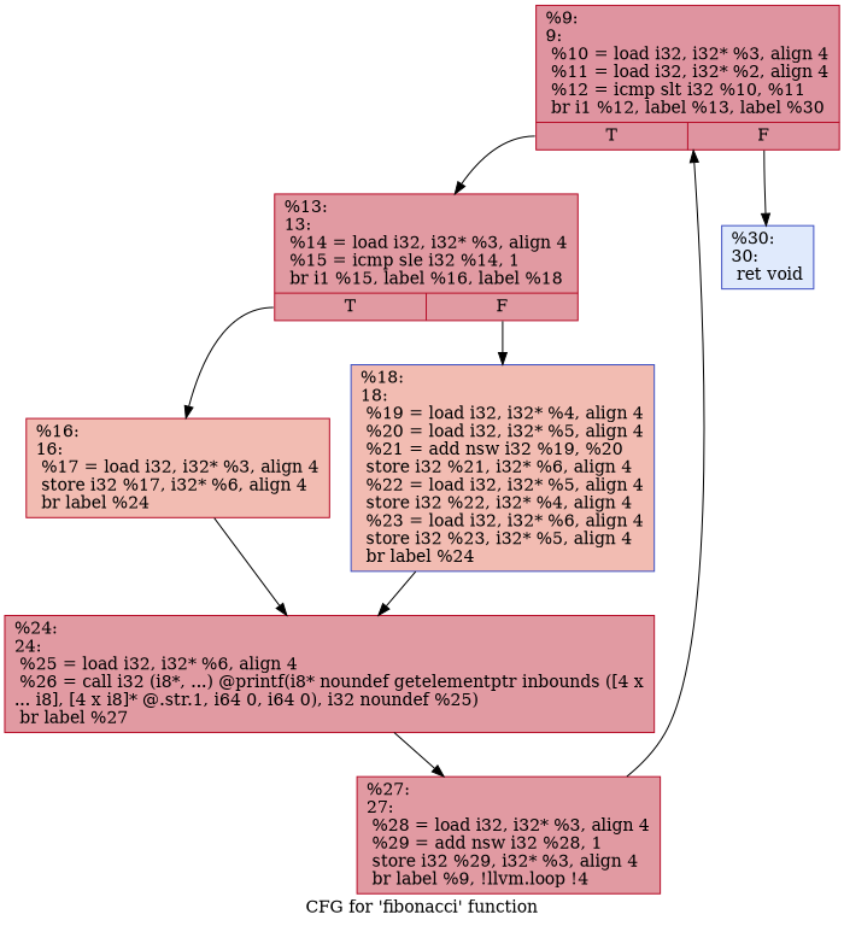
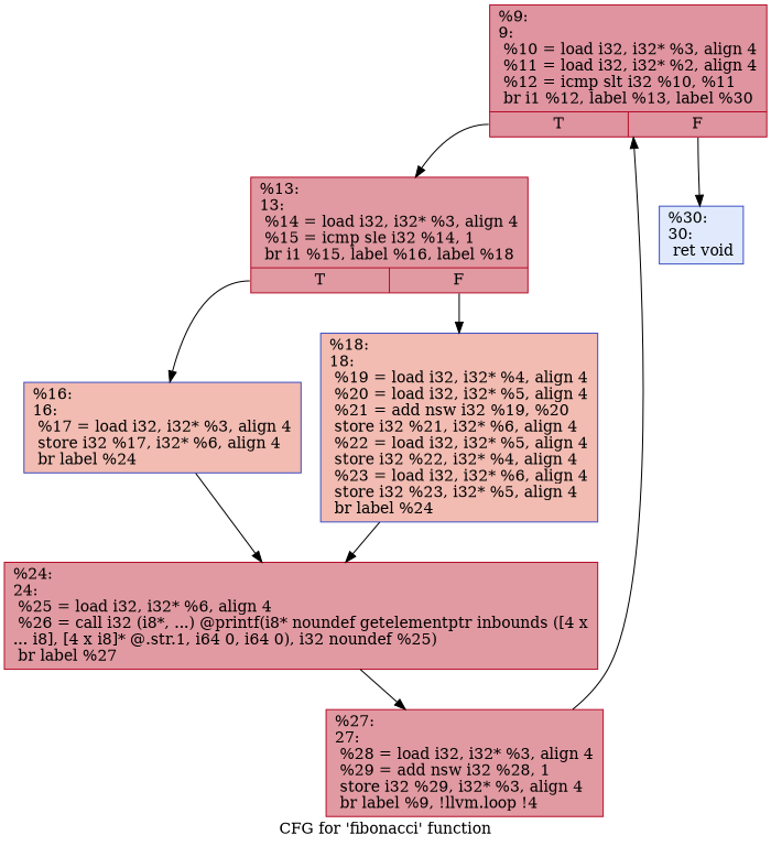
  digraph {
    label="CFG for 'fibonacci' function"
    node [color="#b70d28ff" fillcolor="#bb1b2c70" shape=record style=filled]
    n1 [fillcolor="#b70d2870" label="{%9:\l9:                                                \l  %10 = load i32, i32* %3, align 4\l  %11 = load i32, i32* %2, align 4\l  %12 = icmp slt i32 %10, %11\l  br i1 %12, label %13, label %30\l|{<s0>T|<s1>F}}"]
    n2 [label="{%13:\l13:                                               \l  %14 = load i32, i32* %3, align 4\l  %15 = icmp sle i32 %14, 1\l  br i1 %15, label %16, label %18\l|{<s0>T|<s1>F}}"]
    n3 [color="#3d50c3ff" fillcolor="#b9d0f970" label="{%30:\l30:                                               \l  ret void\l}"]
-   n4 [fillcolor="#e1675170" label="{%16:\l16:                                               \l  %17 = load i32, i32* %3, align 4\l  store i32 %17, i32* %6, align 4\l  br label %24\l}"]
+   n4 [color="#3d50c3ff" fillcolor="#e1675170" label="{%16:\l16:                                               \l  %17 = load i32, i32* %3, align 4\l  store i32 %17, i32* %6, align 4\l  br label %24\l}"]
    n5 [color="#3d50c3ff" fillcolor="#e1675170" label="{%18:\l18:                                               \l  %19 = load i32, i32* %4, align 4\l  %20 = load i32, i32* %5, align 4\l  %21 = add nsw i32 %19, %20\l  store i32 %21, i32* %6, align 4\l  %22 = load i32, i32* %5, align 4\l  store i32 %22, i32* %4, align 4\l  %23 = load i32, i32* %6, align 4\l  store i32 %23, i32* %5, align 4\l  br label %24\l}"]
    n6 [label="{%24:\l24:                                               \l  %25 = load i32, i32* %6, align 4\l  %26 = call i32 (i8*, ...) @printf(i8* noundef getelementptr inbounds ([4 x\l... i8], [4 x i8]* @.str.1, i64 0, i64 0), i32 noundef %25)\l  br label %27\l}"]
    n7 [label="{%27:\l27:                                               \l  %28 = load i32, i32* %3, align 4\l  %29 = add nsw i32 %28, 1\l  store i32 %29, i32* %3, align 4\l  br label %9, !llvm.loop !4\l}"]
    n1 -> n2 [tailport=s0]
    n1 -> n3 [tailport=s1]
    n2 -> n4 [tailport=s0]
    n2 -> n5 [tailport=s1]
    n4 -> n6
    n5 -> n6
    n6 -> n7
    n7 -> n1
  }
